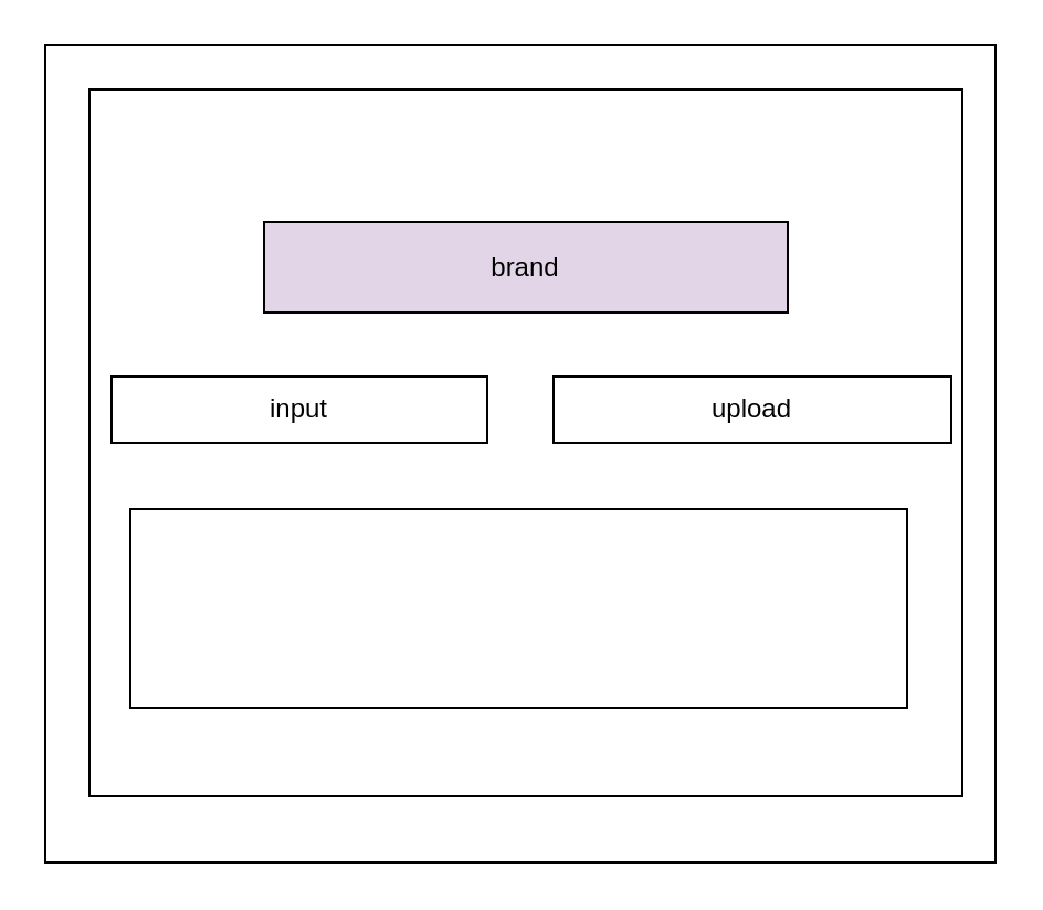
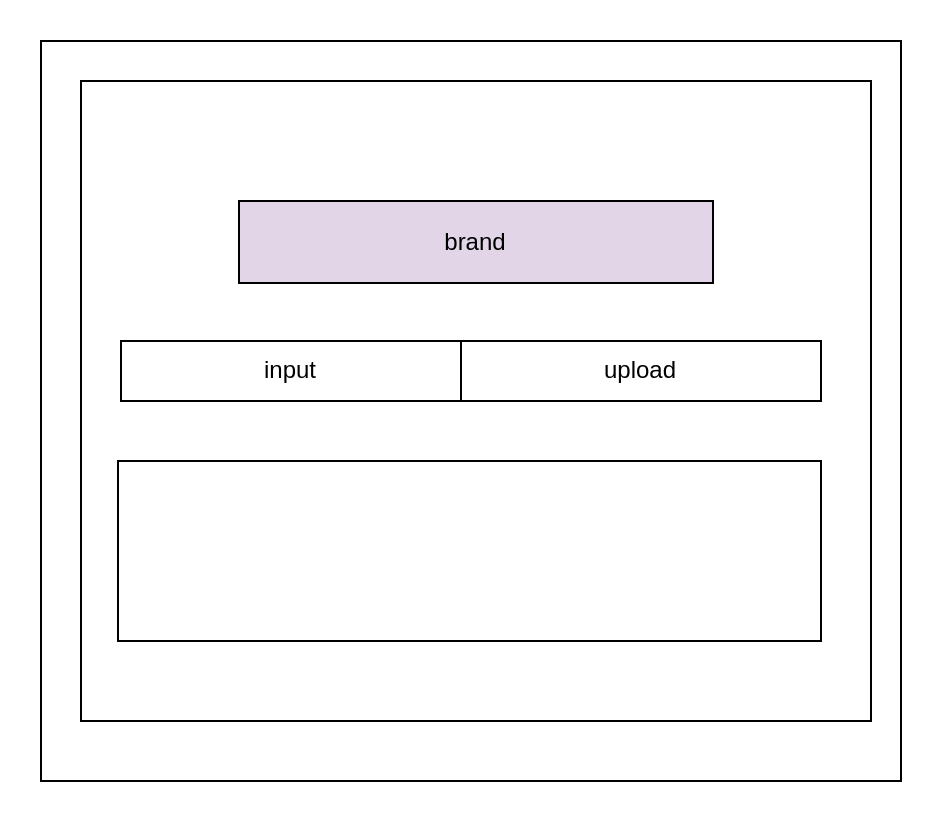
  <mxCell id="0" />
  <mxCell id="1" parent="0" />
  <mxCell id="2" value="" style="rounded=0;whiteSpace=wrap;html=1;fillColor=none;" parent="1" vertex="1"><mxGeometry x="20" y="20" width="430" height="370" as="geometry" /></mxCell>
  <mxCell id="3" value="" style="rounded=0;whiteSpace=wrap;html=1;" parent="1" vertex="1"><mxGeometry x="40" y="40" width="395" height="320" as="geometry" /></mxCell>
  <mxCell id="4" value="" style="rounded=0;whiteSpace=wrap;html=1;" vertex="1" parent="1"><mxGeometry x="58.5" y="230" width="351.5" height="90" as="geometry" /></mxCell>
  <mxCell id="5" value="brand" style="rounded=0;whiteSpace=wrap;html=1;fillColor=#e1d5e7;" vertex="1" parent="1"><mxGeometry x="119" y="100" width="237" height="41" as="geometry" /></mxCell>
- <mxCell id="6" value="input" style="rounded=0;whiteSpace=wrap;html=1;" vertex="1" parent="1"><mxGeometry x="50" y="170" width="170" height="30" as="geometry" /></mxCell>
- <mxCell id="7" value="upload" style="rounded=0;whiteSpace=wrap;html=1;" vertex="1" parent="1"><mxGeometry x="250" y="170" width="180" height="30" as="geometry" /></mxCell>
+ <mxCell id="6" value="input" style="rounded=0;whiteSpace=wrap;html=1;" vertex="1" parent="1"><mxGeometry x="60" y="170" width="170" height="30" as="geometry" /></mxCell>
+ <mxCell id="7" value="upload" style="rounded=0;whiteSpace=wrap;html=1;" vertex="1" parent="1"><mxGeometry x="230" y="170" width="180" height="30" as="geometry" /></mxCell>
